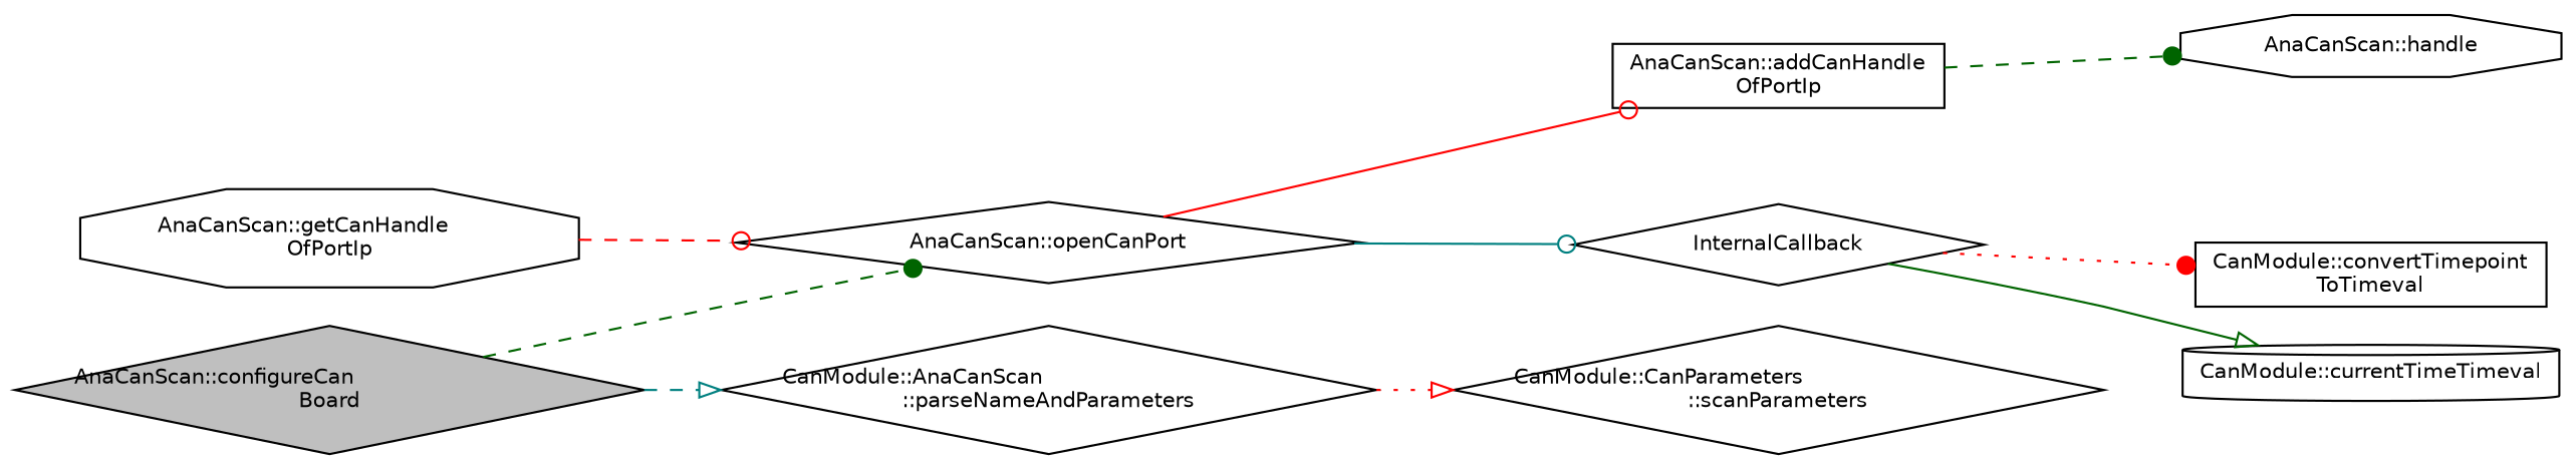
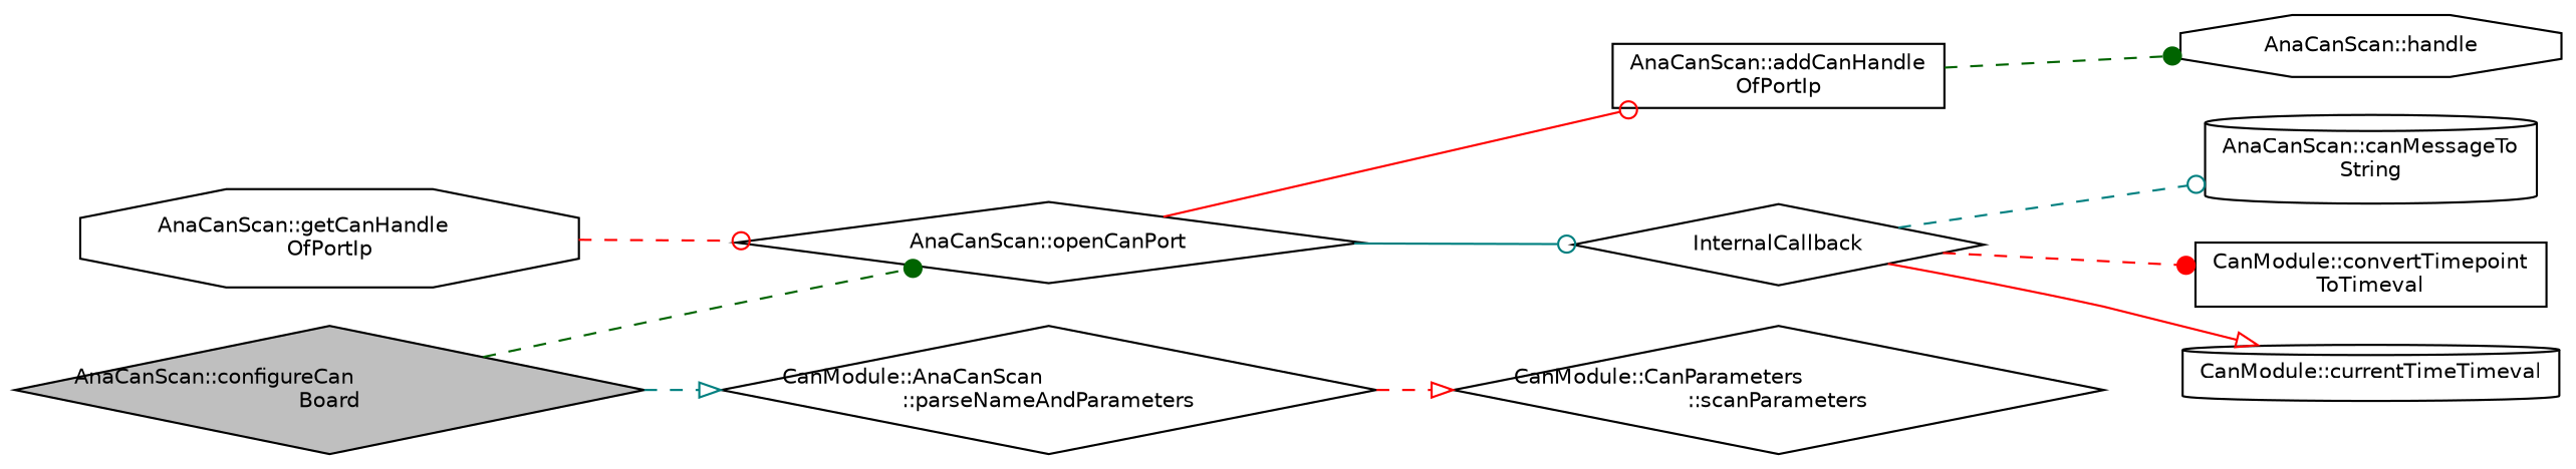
  digraph {
    rankdir=LR
    node [color=black fillcolor=white fontname=Helvetica fontsize=10 shape=diamond style=filled]
    edge [arrowhead=odot color=red fontname=Helvetica fontsize=10 labelfontname=Helvetica labelfontsize=10 style=dashed]
    n1 [fillcolor=grey75 fontcolor=black height=0.2 label="AnaCanScan::configureCan\lBoard" width=0.4]
    n2 [height=0.2 label="AnaCanScan::openCanPort" width=0.4]
    n3 [height=0.2 label="CanModule::AnaCanScan\l::parseNameAndParameters" width=0.4]
    n4 [height=0.2 label="AnaCanScan::addCanHandle\lOfPortIp" shape=box width=0.4]
    n5 [height=0.2 label=InternalCallback width=0.4]
    n6 [height=0.2 label="CanModule::CanParameters\l::scanParameters" width=0.4]
    n7 [height=0.2 label="AnaCanScan::handle" shape=octagon width=0.4]
    n8 [height=0.2 label="AnaCanScan::getCanHandle\lOfPortIp" shape=octagon width=0.4]
+   n9 [height=0.2 label="AnaCanScan::canMessageTo\lString" shape=cylinder width=0.4]
    n10 [height=0.2 label="CanModule::convertTimepoint\lToTimeval" shape=box width=0.4]
    n11 [height=0.2 label="CanModule::currentTimeTimeval" shape=cylinder width=0.4]
    n1 -> n2 [arrowhead=dot color=darkgreen]
    n1 -> n3 [arrowhead=onormal color=teal]
    n2 -> n4 [style=solid]
    n2 -> n5 [color=teal style=solid]
-   n3 -> n6 [arrowhead=onormal style=dotted]
+   n3 -> n6 [arrowhead=onormal]
    n4 -> n7 [arrowhead=dot color=darkgreen]
-   n5 -> n10 [arrowhead=dot style=dotted]
-   n5 -> n11 [arrowhead=onormal color=darkgreen style=solid]
+   n5 -> n9 [color=teal]
+   n5 -> n10 [arrowhead=dot]
+   n5 -> n11 [arrowhead=onormal style=solid]
    n8 -> n2
  }
